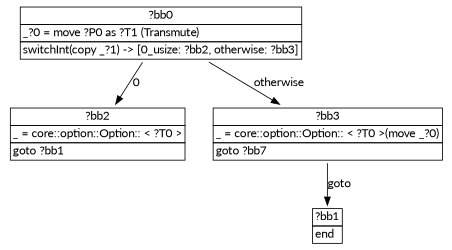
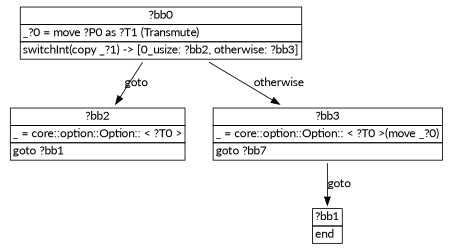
  digraph {
    fontname=Lato
    node [fontname=Lato shape=none]
    edge [fontname=Lato]
    n1 [label=<<table border="0" cellborder="1" cellspacing="0"><tr><td  align="center" colspan="1">?bb0</td></tr><tr><td align="left" balign="left">_?0 = move ?P0 as ?T1 (Transmute)<br/></td></tr><tr><td align="left">switchInt(copy _?1) -&gt; [0_usize: ?bb2, otherwise: ?bb3]</td></tr></table>>]
    n2 [label=<<table border="0" cellborder="1" cellspacing="0"><tr><td  align="center" colspan="1">?bb2</td></tr><tr><td align="left" balign="left">_ = core::option::Option:: &lt; ?T0 &gt;<br/></td></tr><tr><td align="left">goto ?bb1</td></tr></table>>]
    n3 [label=<<table border="0" cellborder="1" cellspacing="0"><tr><td  align="center" colspan="1">?bb3</td></tr><tr><td align="left" balign="left">_ = core::option::Option:: &lt; ?T0 &gt;(move _?0)<br/></td></tr><tr><td align="left">goto ?bb7</td></tr></table>>]
    n4 [label=<<table border="0" cellborder="1" cellspacing="0"><tr><td  align="center" colspan="1">?bb1</td></tr><tr><td align="left">end</td></tr></table>>]
-   n1 -> n2 [label=0]
+   n1 -> n2 [label=goto]
    n1 -> n3 [label=otherwise]
    n3 -> n4 [label=goto]
  }
